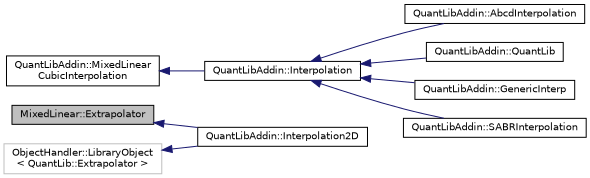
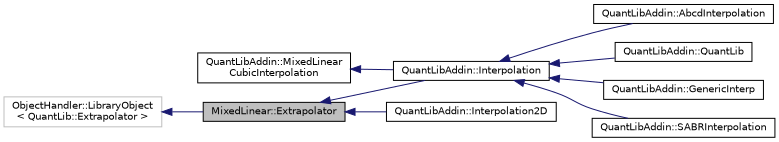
  digraph {
    rankdir=LR
    node [color=black fillcolor=white fontname=Helvetica fontsize=10 shape=record style=filled]
    edge [color=midnightblue dir=back fontname=Helvetica fontsize=10 labelfontname=Helvetica labelfontsize=10 style=solid]
    n1 [fillcolor=grey75 fontcolor=black height=0.2 label="MixedLinear::Extrapolator" width=0.4]
    n2 [height=0.2 label="QuantLibAddin::Interpolation" width=0.4]
    n3 [height=0.2 label="QuantLibAddin::Interpolation2D" width=0.4]
    n4 [height=0.2 label="QuantLibAddin::AbcdInterpolation" width=0.4]
    n5 [height=0.2 label="QuantLibAddin::QuantLib" width=0.4]
    n6 [height=0.2 label="QuantLibAddin::GenericInterp" width=0.4]
    n7 [height=0.2 label="QuantLibAddin::SABRInterpolation" width=0.4]
    n8 [color=grey75 height=0.2 label="ObjectHandler::LibraryObject\l\< QuantLib::Extrapolator \>" width=0.4]
    n9 [height=0.2 label="QuantLibAddin::MixedLinear\lCubicInterpolation" width=0.4]
+   n1 -> n2
    n1 -> n3
    n2 -> n4
    n2 -> n5
    n2 -> n6
    n2 -> n7
-   n8 -> n3
+   n8 -> n1
    n9 -> n2
  }
